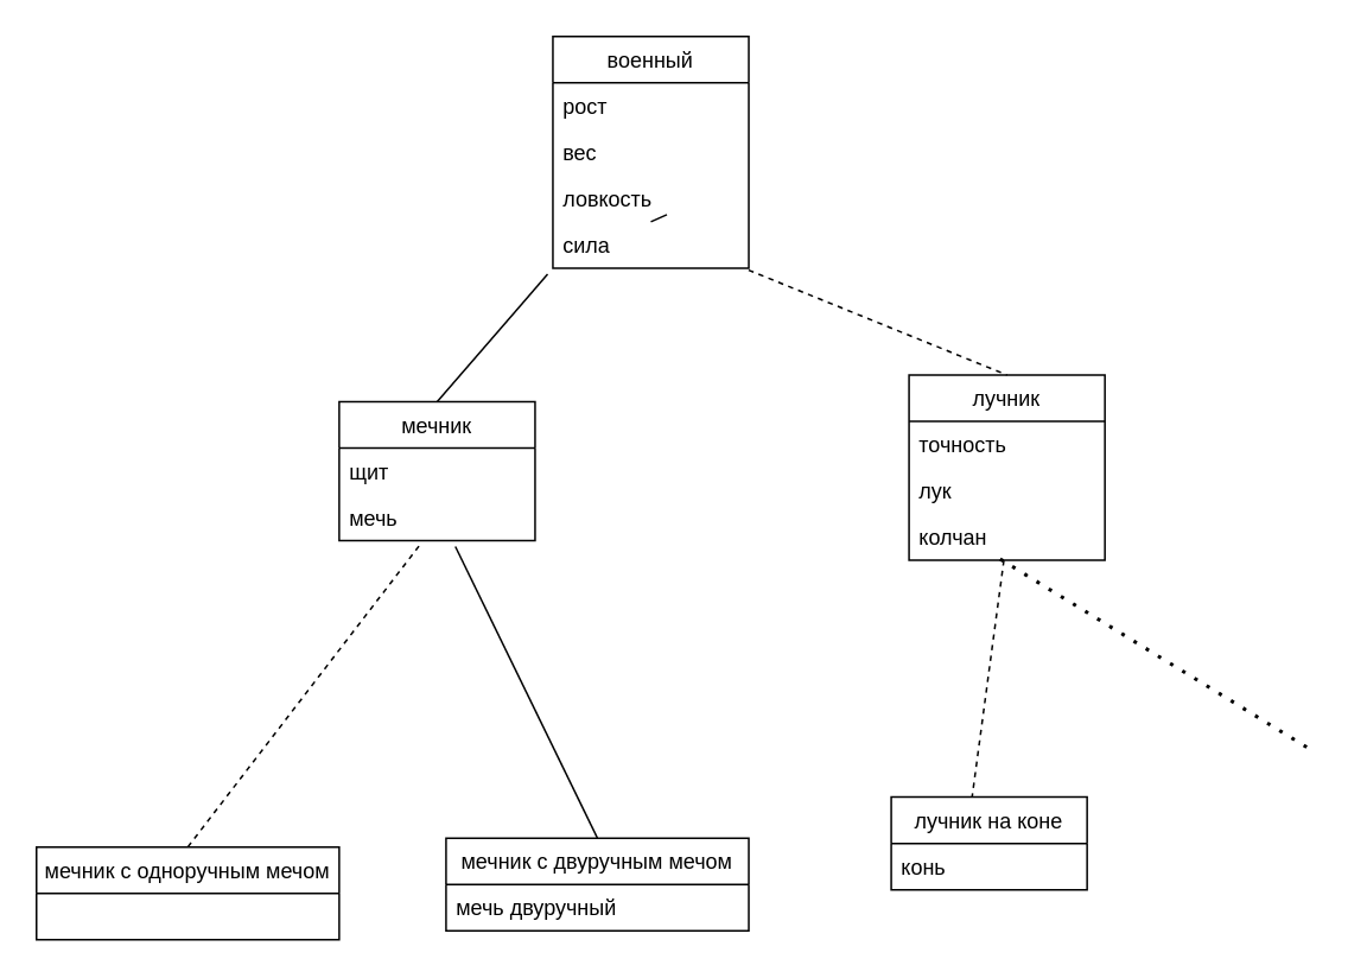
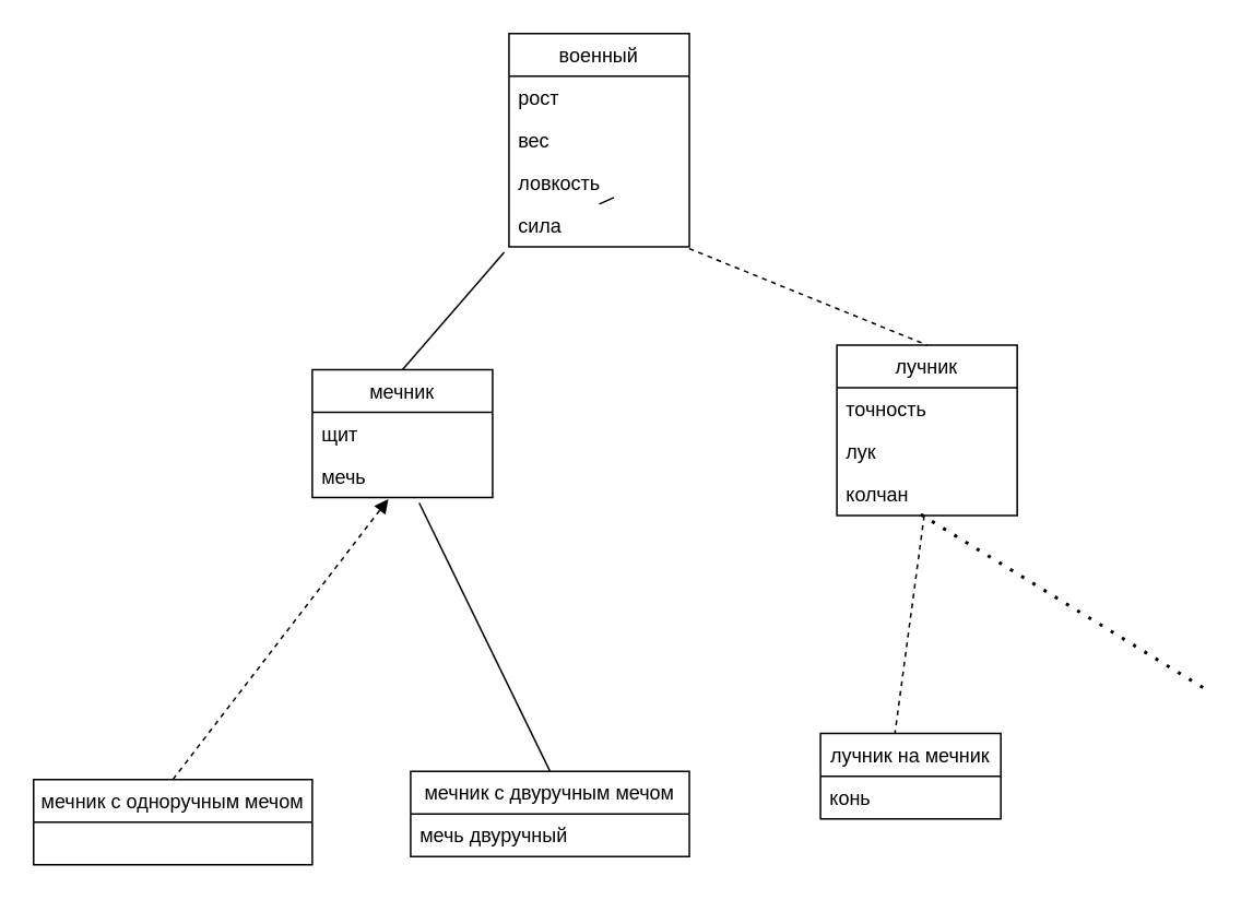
  <mxCell id="0" />
  <mxCell id="1" parent="0" />
  <mxCell id="2" value="военный" style="swimlane;fontStyle=0;childLayout=stackLayout;horizontal=1;startSize=26;horizontalStack=0;resizeParent=1;resizeParentMax=0;resizeLast=0;collapsible=1;marginBottom=0;rounded=0;sketch=0;" vertex="1" parent="1"><mxGeometry x="310" y="20" width="110" height="130" as="geometry" /></mxCell>
  <mxCell id="3" value="рост" style="text;strokeColor=none;fillColor=none;align=left;verticalAlign=top;spacingLeft=4;spacingRight=4;overflow=hidden;rotatable=0;points=[[0,0.5],[1,0.5]];portConstraint=eastwest;" vertex="1" parent="2"><mxGeometry y="26" width="110" height="26" as="geometry" /></mxCell>
  <mxCell id="4" value="вес" style="text;strokeColor=none;fillColor=none;align=left;verticalAlign=top;spacingLeft=4;spacingRight=4;overflow=hidden;rotatable=0;points=[[0,0.5],[1,0.5]];portConstraint=eastwest;" vertex="1" parent="2"><mxGeometry y="52" width="110" height="26" as="geometry" /></mxCell>
  <mxCell id="5" value="ловкость" style="text;strokeColor=none;fillColor=none;align=left;verticalAlign=top;spacingLeft=4;spacingRight=4;overflow=hidden;rotatable=0;points=[[0,0.5],[1,0.5]];portConstraint=eastwest;" vertex="1" parent="2"><mxGeometry y="78" width="110" height="26" as="geometry" /></mxCell>
  <mxCell id="6" value="сила" style="text;strokeColor=none;fillColor=none;align=left;verticalAlign=top;spacingLeft=4;spacingRight=4;overflow=hidden;rotatable=0;points=[[0,0.5],[1,0.5]];portConstraint=eastwest;" vertex="1" parent="2"><mxGeometry y="104" width="110" height="26" as="geometry" /></mxCell>
  <mxCell id="7" value="" style="endArrow=none;html=1;entryX=0.5;entryY=0;entryDx=0;entryDy=0;entryPerimeter=0;exitX=1;exitY=1;exitDx=0;exitDy=0;exitPerimeter=0;" edge="1" parent="1"><mxGeometry width="50" height="50" relative="1" as="geometry"><mxPoint x="374" y="120" as="sourcePoint" /><mxPoint x="365" y="124" as="targetPoint" /></mxGeometry></mxCell>
  <mxCell id="8" value="мечник" style="swimlane;fontStyle=0;childLayout=stackLayout;horizontal=1;startSize=26;horizontalStack=0;resizeParent=1;resizeParentMax=0;resizeLast=0;collapsible=1;marginBottom=0;rounded=0;sketch=0;" vertex="1" parent="1"><mxGeometry x="190" y="225" width="110" height="78" as="geometry" /></mxCell>
  <mxCell id="9" value="щит" style="text;strokeColor=none;fillColor=none;align=left;verticalAlign=top;spacingLeft=4;spacingRight=4;overflow=hidden;rotatable=0;points=[[0,0.5],[1,0.5]];portConstraint=eastwest;" vertex="1" parent="8"><mxGeometry y="26" width="110" height="26" as="geometry" /></mxCell>
  <mxCell id="10" value="мечь" style="text;strokeColor=none;fillColor=none;align=left;verticalAlign=top;spacingLeft=4;spacingRight=4;overflow=hidden;rotatable=0;points=[[0,0.5],[1,0.5]];portConstraint=eastwest;" vertex="1" parent="8"><mxGeometry y="52" width="110" height="26" as="geometry" /></mxCell>
  <mxCell id="11" value="мечник с одноручным мечом" style="swimlane;fontStyle=0;childLayout=stackLayout;horizontal=1;startSize=26;horizontalStack=0;resizeParent=1;resizeParentMax=0;resizeLast=0;collapsible=1;marginBottom=0;rounded=0;sketch=0;" vertex="1" parent="1"><mxGeometry x="20" y="475" width="170" height="52" as="geometry" /></mxCell>
  <mxCell id="12" value="мечник с двуручным мечом" style="swimlane;fontStyle=0;childLayout=stackLayout;horizontal=1;startSize=26;horizontalStack=0;resizeParent=1;resizeParentMax=0;resizeLast=0;collapsible=1;marginBottom=0;rounded=0;sketch=0;" vertex="1" parent="1"><mxGeometry x="250" y="470" width="170" height="52" as="geometry" /></mxCell>
  <mxCell id="13" value="мечь двуручный" style="text;strokeColor=none;fillColor=none;align=left;verticalAlign=top;spacingLeft=4;spacingRight=4;overflow=hidden;rotatable=0;points=[[0,0.5],[1,0.5]];portConstraint=eastwest;" vertex="1" parent="12"><mxGeometry y="26" width="170" height="26" as="geometry" /></mxCell>
  <mxCell id="14" value="лучник" style="swimlane;fontStyle=0;childLayout=stackLayout;horizontal=1;startSize=26;horizontalStack=0;resizeParent=1;resizeParentMax=0;resizeLast=0;collapsible=1;marginBottom=0;rounded=0;sketch=0;" vertex="1" parent="1"><mxGeometry x="510" y="210" width="110" height="104" as="geometry" /></mxCell>
  <mxCell id="15" value="точность" style="text;strokeColor=none;fillColor=none;align=left;verticalAlign=top;spacingLeft=4;spacingRight=4;overflow=hidden;rotatable=0;points=[[0,0.5],[1,0.5]];portConstraint=eastwest;" vertex="1" parent="14"><mxGeometry y="26" width="110" height="26" as="geometry" /></mxCell>
  <mxCell id="16" value="лук" style="text;strokeColor=none;fillColor=none;align=left;verticalAlign=top;spacingLeft=4;spacingRight=4;overflow=hidden;rotatable=0;points=[[0,0.5],[1,0.5]];portConstraint=eastwest;" vertex="1" parent="14"><mxGeometry y="52" width="110" height="26" as="geometry" /></mxCell>
  <mxCell id="17" value="колчан" style="text;strokeColor=none;fillColor=none;align=left;verticalAlign=top;spacingLeft=4;spacingRight=4;overflow=hidden;rotatable=0;points=[[0,0.5],[1,0.5]];portConstraint=eastwest;" vertex="1" parent="14"><mxGeometry y="78" width="110" height="26" as="geometry" /></mxCell>
  <mxCell id="18" value="" style="endArrow=none;dashed=1;html=1;entryX=0.5;entryY=0;entryDx=0;entryDy=0;exitX=0.999;exitY=1.043;exitDx=0;exitDy=0;exitPerimeter=0;" edge="1" parent="1" source="6" target="14"><mxGeometry width="50" height="50" relative="1" as="geometry"><mxPoint x="520" y="330" as="sourcePoint" /><mxPoint x="570" y="280" as="targetPoint" /></mxGeometry></mxCell>
  <mxCell id="19" value="" style="endArrow=none;dashed=0;html=1;entryX=0.5;entryY=0;entryDx=0;entryDy=0;exitX=-0.027;exitY=1.133;exitDx=0;exitDy=0;exitPerimeter=0;" edge="1" parent="1" source="6" target="8"><mxGeometry width="50" height="50" relative="1" as="geometry"><mxPoint x="520" y="330" as="sourcePoint" /><mxPoint x="570" y="280" as="targetPoint" /></mxGeometry></mxCell>
  <mxCell id="20" value="" style="endArrow=none;dashed=1;html=1;dashPattern=1 3;strokeWidth=2;entryX=0.5;entryY=0;entryDx=0;entryDy=0;exitX=0.465;exitY=0.975;exitDx=0;exitDy=0;exitPerimeter=0;" edge="1" parent="1" source="17"><mxGeometry width="50" height="50" relative="1" as="geometry"><mxPoint x="520" y="330" as="sourcePoint" /><mxPoint x="735" y="420" as="targetPoint" /></mxGeometry></mxCell>
- <mxCell id="21" value="" style="endArrow=none;dashed=1;html=1;exitX=0.5;exitY=0;exitDx=0;exitDy=0;entryX=0.422;entryY=1.036;entryDx=0;entryDy=0;entryPerimeter=0;" edge="1" parent="1" source="11" target="10"><mxGeometry width="50" height="50" relative="1" as="geometry"><mxPoint x="520" y="330" as="sourcePoint" /><mxPoint x="570" y="280" as="targetPoint" /></mxGeometry></mxCell>
+ <mxCell id="21" value="" style="endArrow=block;dashed=1;html=1;exitX=0.5;exitY=0;exitDx=0;exitDy=0;entryX=0.422;entryY=1.036;entryDx=0;entryDy=0;entryPerimeter=0;" edge="1" parent="1" source="11" target="10"><mxGeometry width="50" height="50" relative="1" as="geometry"><mxPoint x="520" y="330" as="sourcePoint" /><mxPoint x="570" y="280" as="targetPoint" /></mxGeometry></mxCell>
  <mxCell id="22" value="" style="endArrow=none;dashed=0;html=1;entryX=0.5;entryY=0;entryDx=0;entryDy=0;exitX=0.593;exitY=1.127;exitDx=0;exitDy=0;exitPerimeter=0;" edge="1" parent="1" source="10" target="12"><mxGeometry width="50" height="50" relative="1" as="geometry"><mxPoint x="520" y="330" as="sourcePoint" /><mxPoint x="570" y="280" as="targetPoint" /></mxGeometry></mxCell>
  <mxCell id="23" value="" style="endArrow=none;dashed=1;html=1;entryX=0.5;entryY=0;entryDx=0;entryDy=0;" edge="1" parent="1" source="17"><mxGeometry width="50" height="50" relative="1" as="geometry"><mxPoint x="520" y="330" as="sourcePoint" /><mxPoint x="545" y="450" as="targetPoint" /></mxGeometry></mxCell>
- <mxCell id="24" value="лучник на коне" style="swimlane;fontStyle=0;childLayout=stackLayout;horizontal=1;startSize=26;horizontalStack=0;resizeParent=1;resizeParentMax=0;resizeLast=0;collapsible=1;marginBottom=0;rounded=0;sketch=0;" vertex="1" parent="1"><mxGeometry x="500" y="447" width="110" height="52" as="geometry" /></mxCell>
+ <mxCell id="24" value="лучник на мечник" style="swimlane;fontStyle=0;childLayout=stackLayout;horizontal=1;startSize=26;horizontalStack=0;resizeParent=1;resizeParentMax=0;resizeLast=0;collapsible=1;marginBottom=0;rounded=0;sketch=0;" vertex="1" parent="1"><mxGeometry x="500" y="447" width="110" height="52" as="geometry" /></mxCell>
  <mxCell id="25" value="конь" style="text;strokeColor=none;fillColor=none;align=left;verticalAlign=top;spacingLeft=4;spacingRight=4;overflow=hidden;rotatable=0;points=[[0,0.5],[1,0.5]];portConstraint=eastwest;" vertex="1" parent="24"><mxGeometry y="26" width="110" height="26" as="geometry" /></mxCell>
